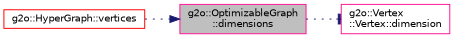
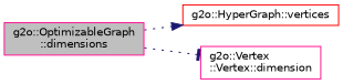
  digraph {
    rankdir=LR
    node [color=deeppink fillcolor=white fontname=Helvetica fontsize=10 shape=record style=filled]
    edge [color=midnightblue fontname=Helvetica fontsize=10 labelfontname=Helvetica labelfontsize=10 style=dotted]
    n1 [fillcolor=grey75 fontcolor=black height=0.2 label="g2o::OptimizableGraph\l::dimensions" width=0.4]
    n2 [color=red height=0.2 label="g2o::HyperGraph::vertices" width=0.4]
    n3 [height=0.2 label="g2o::Vertex\l::Vertex::dimension" width=0.4]
-   n2 -> n1 [arrowhead=normal]
+   n1 -> n2 [arrowhead=normal]
    n1 -> n3 [arrowhead=tee]
  }
